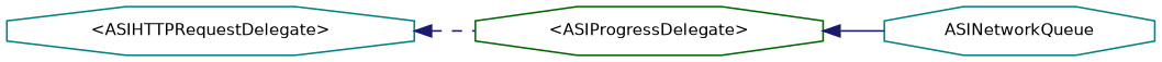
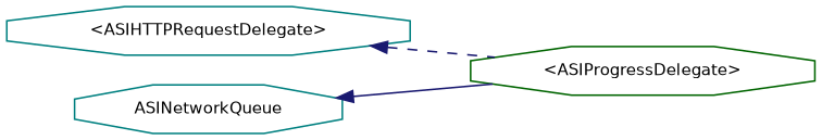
  digraph {
    rankdir=LR
    node [color=teal fillcolor=white fontname=Helvetica fontsize=10 shape=octagon style=filled]
    edge [color=midnightblue dir=back fontname=Helvetica fontsize=10 labelfontname=Helvetica labelfontsize=10]
    n1 [height=0.2 label="\<ASIHTTPRequestDelegate\>" width=0.4]
    n2 [color=darkgreen height=0.2 label="\<ASIProgressDelegate\>" width=0.4]
    n3 [height=0.2 label=ASINetworkQueue width=0.4]
    n1 -> n2 [style=dashed]
-   n2 -> n3 [style=solid]
+   n3 -> n2 [style=solid]
  }
